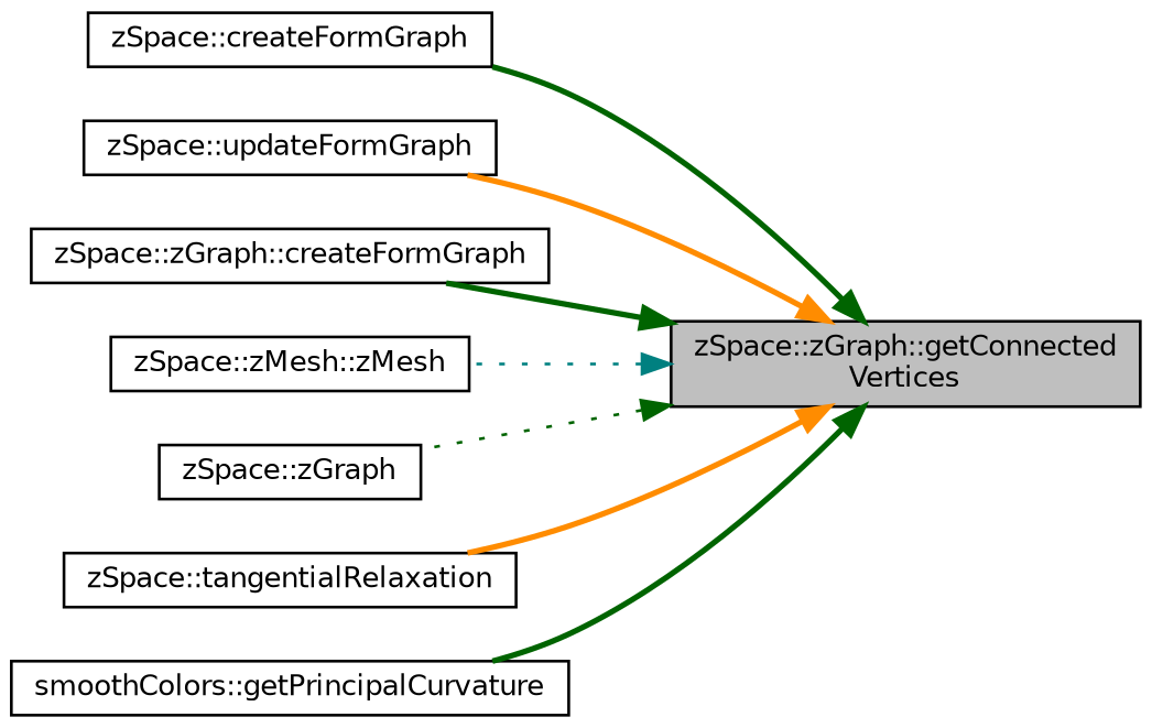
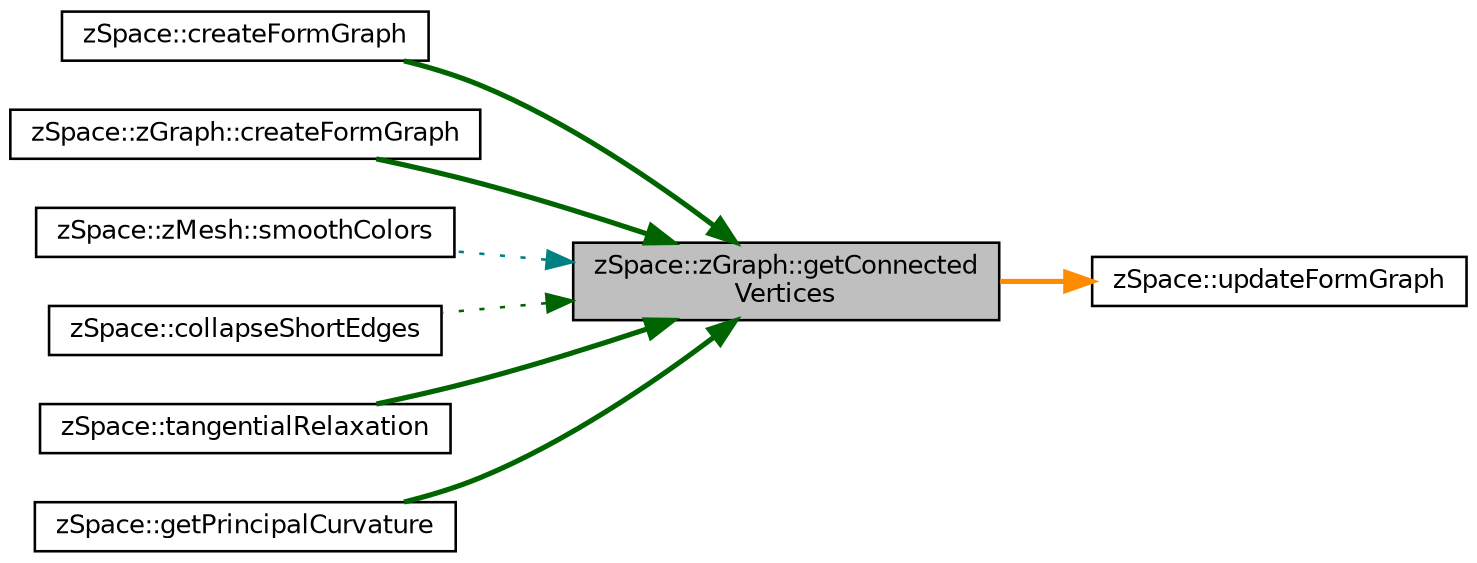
  digraph {
    rankdir=RL
    node [color=black fillcolor=white fontname=Helvetica fontsize=10 shape=record style=filled]
    edge [color=darkgreen dir=back fontname=Helvetica fontsize=10 labelfontname=Helvetica labelfontsize=10 style=bold]
    n1 [fillcolor=grey75 fontcolor=black height=0.2 label="zSpace::zGraph::getConnected\lVertices" width=0.4]
    n2 [height=0.2 label="zSpace::createFormGraph" width=0.4]
    n3 [height=0.2 label="zSpace::updateFormGraph" width=0.4]
    n4 [height=0.2 label="zSpace::zGraph::createFormGraph" width=0.4]
-   n5 [height=0.2 label="zSpace::zMesh::zMesh" width=0.4]
-   n6 [height=0.2 label="zSpace::zGraph" width=0.4]
+   n5 [height=0.2 label="zSpace::zMesh::smoothColors" width=0.4]
+   n6 [height=0.2 label="zSpace::collapseShortEdges" width=0.4]
    n7 [height=0.2 label="zSpace::tangentialRelaxation" width=0.4]
-   n8 [height=0.2 label="smoothColors::getPrincipalCurvature" width=0.4]
+   n8 [height=0.2 label="zSpace::getPrincipalCurvature" width=0.4]
    n1 -> n2
-   n1 -> n3 [color=darkorange]
+   n3 -> n1 [color=darkorange]
    n1 -> n4
    n1 -> n5 [color=teal style=dotted]
    n1 -> n6 [style=dotted]
-   n1 -> n7 [color=darkorange]
+   n1 -> n7
    n1 -> n8
  }
